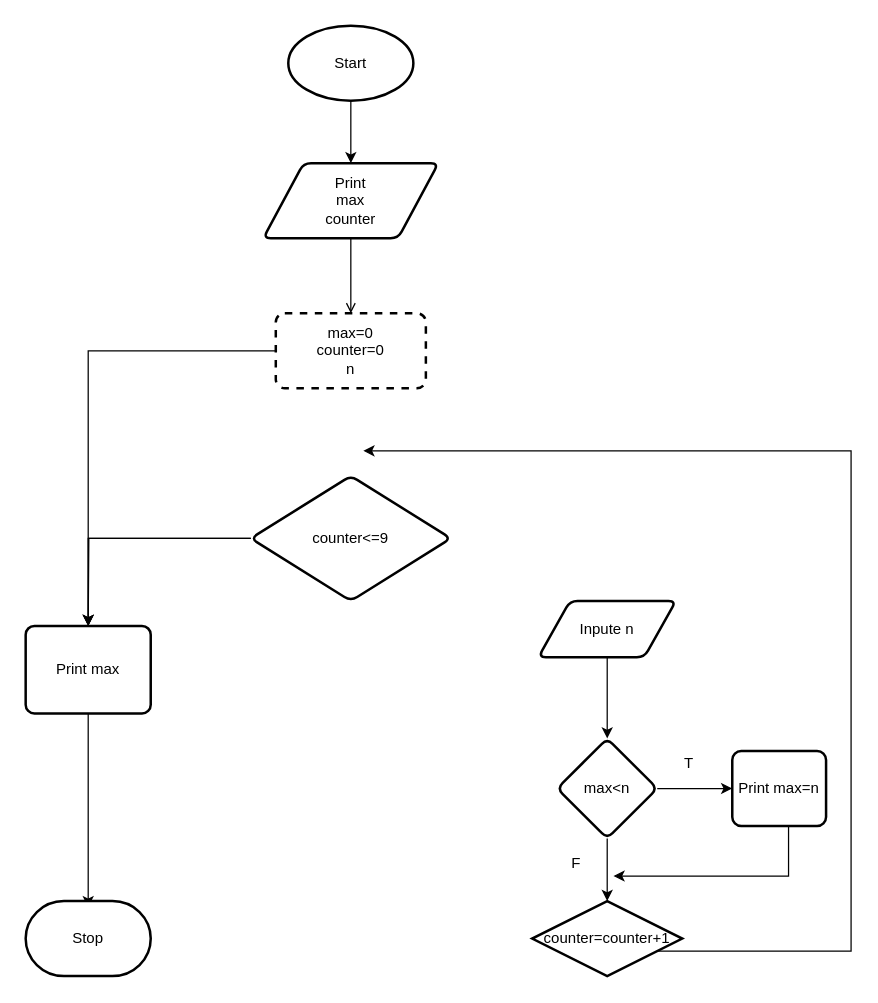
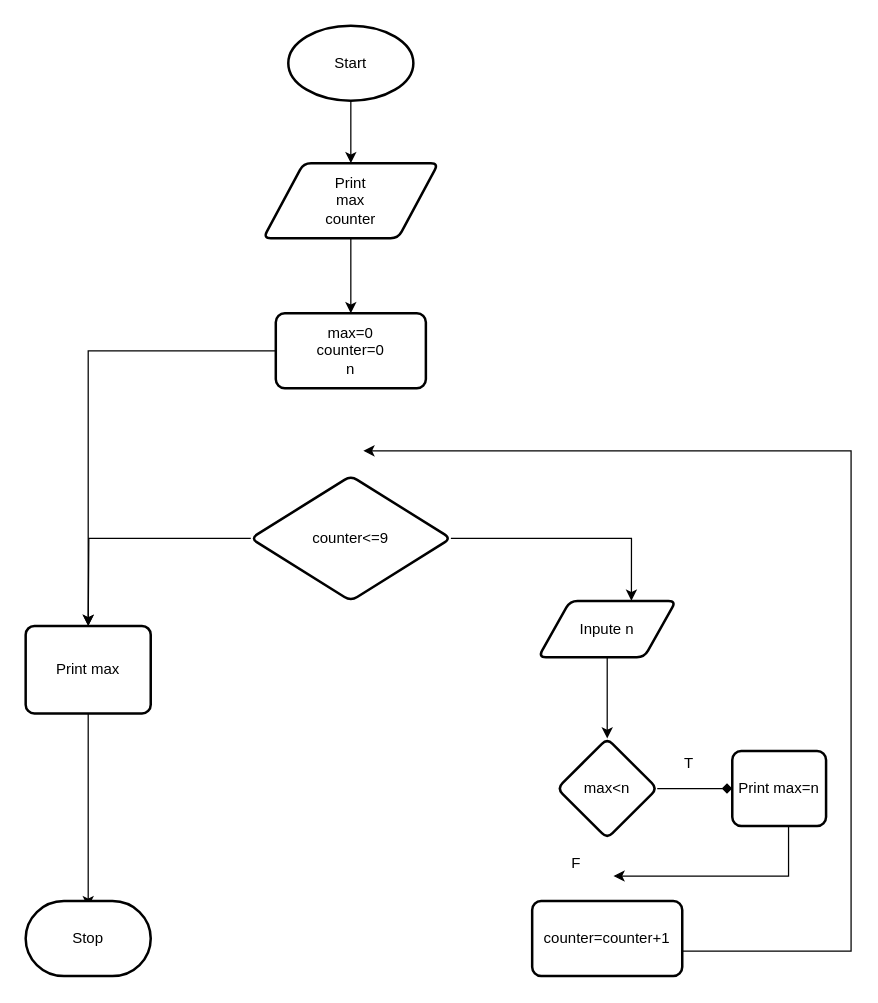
  <mxCell id="0" />
  <mxCell id="1" parent="0" />
  <mxCell id="2" style="edgeStyle=orthogonalEdgeStyle;rounded=0;orthogonalLoop=1;jettySize=auto;html=1;entryX=0.5;entryY=0;entryDx=0;entryDy=0;" edge="1" parent="1" source="3" target="5"><mxGeometry relative="1" as="geometry" /></mxCell>
  <mxCell id="3" value="Start" style="strokeWidth=2;html=1;shape=mxgraph.flowchart.start_1;whiteSpace=wrap;" vertex="1" parent="1"><mxGeometry x="230" y="20" width="100" height="60" as="geometry" /></mxCell>
- <mxCell id="4" value="" style="edgeStyle=orthogonalEdgeStyle;rounded=0;orthogonalLoop=1;jettySize=auto;html=1;endArrow=open;" edge="1" parent="1" source="5" target="7"><mxGeometry relative="1" as="geometry" /></mxCell>
+ <mxCell id="4" value="" style="edgeStyle=orthogonalEdgeStyle;rounded=0;orthogonalLoop=1;jettySize=auto;html=1;" edge="1" parent="1" source="5" target="7"><mxGeometry relative="1" as="geometry" /></mxCell>
  <mxCell id="5" value="Print &lt;br&gt;max&lt;br&gt;counter" style="shape=parallelogram;html=1;strokeWidth=2;perimeter=parallelogramPerimeter;whiteSpace=wrap;rounded=1;arcSize=12;size=0.23;" vertex="1" parent="1"><mxGeometry x="210" y="130" width="140" height="60" as="geometry" /></mxCell>
  <mxCell id="6" value="" style="edgeStyle=orthogonalEdgeStyle;rounded=0;orthogonalLoop=1;jettySize=auto;html=1;" edge="1" parent="1" source="7" target="23"><mxGeometry relative="1" as="geometry" /></mxCell>
- <mxCell id="7" value="max=0&lt;br&gt;counter=0&lt;br&gt;n" style="whiteSpace=wrap;html=1;strokeWidth=2;rounded=1;arcSize=12;dashed=1;" vertex="1" parent="1"><mxGeometry x="220" y="250" width="120" height="60" as="geometry" /></mxCell>
- <mxCell id="8" style="edgeStyle=orthogonalEdgeStyle;rounded=0;orthogonalLoop=1;jettySize=auto;html=1;" edge="1" parent="1" source="10" target="23"><mxGeometry relative="1" as="geometry" /></mxCell>
+ <mxCell id="7" value="max=0&lt;br&gt;counter=0&lt;br&gt;n" style="whiteSpace=wrap;html=1;strokeWidth=2;rounded=1;arcSize=12;" vertex="1" parent="1"><mxGeometry x="220" y="250" width="120" height="60" as="geometry" /></mxCell>
+ <mxCell id="8" style="edgeStyle=orthogonalEdgeStyle;rounded=0;orthogonalLoop=1;jettySize=auto;html=1;entryX=0.676;entryY=-0.003;entryDx=0;entryDy=0;entryPerimeter=0;" edge="1" parent="1" source="10" target="12"><mxGeometry relative="1" as="geometry" /></mxCell>
  <mxCell id="9" value="" style="edgeStyle=orthogonalEdgeStyle;rounded=0;orthogonalLoop=1;jettySize=auto;html=1;" edge="1" parent="1" source="10"><mxGeometry relative="1" as="geometry"><mxPoint x="70" y="500" as="targetPoint" /></mxGeometry></mxCell>
  <mxCell id="10" value="counter&amp;lt;=9" style="rhombus;whiteSpace=wrap;html=1;strokeWidth=2;rounded=1;arcSize=12;" vertex="1" parent="1"><mxGeometry x="200" y="380" width="160" height="100" as="geometry" /></mxCell>
  <mxCell id="11" value="" style="edgeStyle=orthogonalEdgeStyle;rounded=0;orthogonalLoop=1;jettySize=auto;html=1;" edge="1" parent="1" source="12" target="15"><mxGeometry relative="1" as="geometry" /></mxCell>
  <mxCell id="12" value="Inpute n" style="shape=parallelogram;html=1;strokeWidth=2;perimeter=parallelogramPerimeter;whiteSpace=wrap;rounded=1;arcSize=12;size=0.23;" vertex="1" parent="1"><mxGeometry x="430" y="480" width="110" height="45" as="geometry" /></mxCell>
- <mxCell id="13" value="" style="edgeStyle=orthogonalEdgeStyle;rounded=0;orthogonalLoop=1;jettySize=auto;html=1;" edge="1" parent="1" source="15" target="17"><mxGeometry relative="1" as="geometry" /></mxCell>
- <mxCell id="14" value="" style="edgeStyle=orthogonalEdgeStyle;rounded=0;orthogonalLoop=1;jettySize=auto;html=1;" edge="1" parent="1" source="15" target="20"><mxGeometry relative="1" as="geometry" /></mxCell>
+ <mxCell id="14" value="" style="edgeStyle=orthogonalEdgeStyle;rounded=0;orthogonalLoop=1;jettySize=auto;html=1;endArrow=diamond;" edge="1" parent="1" source="15" target="20"><mxGeometry relative="1" as="geometry" /></mxCell>
  <mxCell id="15" value="max&amp;lt;n" style="rhombus;whiteSpace=wrap;html=1;strokeWidth=2;rounded=1;arcSize=12;" vertex="1" parent="1"><mxGeometry x="445" y="590" width="80" height="80" as="geometry" /></mxCell>
  <mxCell id="16" style="edgeStyle=orthogonalEdgeStyle;rounded=0;orthogonalLoop=1;jettySize=auto;html=1;" edge="1" parent="1" source="17"><mxGeometry relative="1" as="geometry"><mxPoint x="290" y="360" as="targetPoint" /><Array as="points"><mxPoint x="680" y="760" /></Array></mxGeometry></mxCell>
- <mxCell id="17" value="counter=counter+1" style="rhombus;whiteSpace=wrap;html=1;strokeWidth=2;arcSize=12;" vertex="1" parent="1"><mxGeometry x="425" y="720" width="120" height="60" as="geometry" /></mxCell>
+ <mxCell id="17" value="counter=counter+1" style="whiteSpace=wrap;html=1;strokeWidth=2;rounded=1;arcSize=12;" vertex="1" parent="1"><mxGeometry x="425" y="720" width="120" height="60" as="geometry" /></mxCell>
  <mxCell id="18" value="F" style="text;html=1;align=center;verticalAlign=middle;resizable=0;points=[];autosize=1;strokeColor=none;fillColor=none;" vertex="1" parent="1"><mxGeometry x="445" y="675" width="30" height="30" as="geometry" /></mxCell>
  <mxCell id="19" style="edgeStyle=orthogonalEdgeStyle;rounded=0;orthogonalLoop=1;jettySize=auto;html=1;" edge="1" parent="1" source="20"><mxGeometry relative="1" as="geometry"><mxPoint x="490" y="700" as="targetPoint" /><Array as="points"><mxPoint x="630" y="700" /></Array></mxGeometry></mxCell>
  <mxCell id="20" value="Print max=n" style="whiteSpace=wrap;html=1;strokeWidth=2;rounded=1;arcSize=12;" vertex="1" parent="1"><mxGeometry x="585" y="600" width="75" height="60" as="geometry" /></mxCell>
  <mxCell id="21" value="T" style="text;html=1;align=center;verticalAlign=middle;resizable=0;points=[];autosize=1;strokeColor=none;fillColor=none;" vertex="1" parent="1"><mxGeometry x="535" y="595" width="30" height="30" as="geometry" /></mxCell>
  <mxCell id="22" style="edgeStyle=orthogonalEdgeStyle;rounded=0;orthogonalLoop=1;jettySize=auto;html=1;" edge="1" parent="1" source="23"><mxGeometry relative="1" as="geometry"><mxPoint x="70" y="725" as="targetPoint" /></mxGeometry></mxCell>
  <mxCell id="23" value="Print max" style="rounded=1;whiteSpace=wrap;html=1;absoluteArcSize=1;arcSize=14;strokeWidth=2;" vertex="1" parent="1"><mxGeometry x="20" y="500" width="100" height="70" as="geometry" /></mxCell>
  <mxCell id="24" value="Stop" style="strokeWidth=2;html=1;shape=mxgraph.flowchart.terminator;whiteSpace=wrap;" vertex="1" parent="1"><mxGeometry x="20" y="720" width="100" height="60" as="geometry" /></mxCell>
